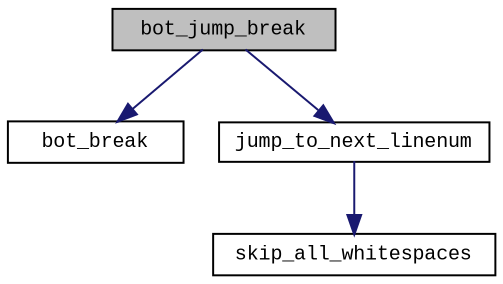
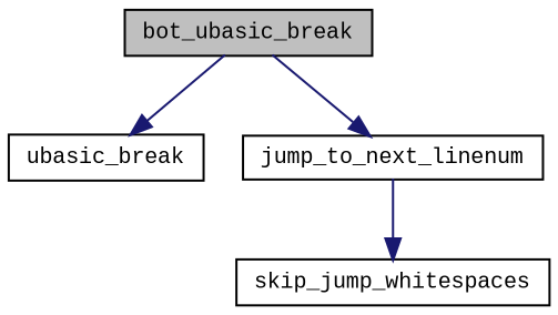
  digraph {
    fontname="Liberation Mono"
    rankdir=TB
    node [color=black fillcolor=white fontname="Liberation Mono" fontsize=10 shape=record style=filled]
    edge [color=midnightblue fontname="Liberation Mono" fontsize=10 labelfontname=Helvetica labelfontsize=10 style=solid]
-   n1 [fillcolor=grey75 fontcolor=black height=0.2 label=bot_jump_break width=0.4]
-   n2 [height=0.2 label=bot_break width=0.4]
+   n1 [fillcolor=grey75 fontcolor=black height=0.2 label=bot_ubasic_break width=0.4]
+   n2 [height=0.2 label=ubasic_break width=0.4]
    n3 [height=0.2 label=jump_to_next_linenum width=0.4]
-   n4 [height=0.2 label=skip_all_whitespaces width=0.4]
+   n4 [height=0.2 label=skip_jump_whitespaces width=0.4]
    n1 -> n2
    n1 -> n3
    n3 -> n4
  }
